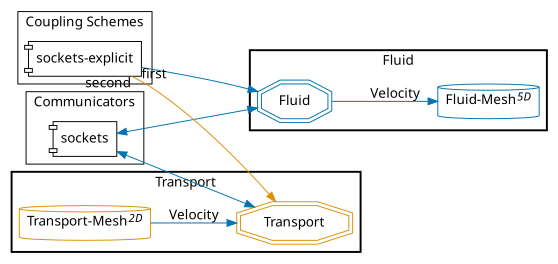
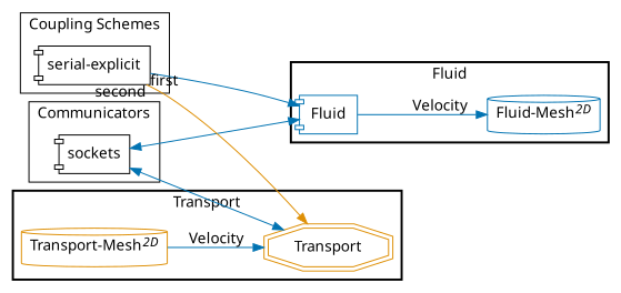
  digraph {
    compound=True
    fontname="Noto Sans"
    rankdir=LR
    splines=true
    node [fontname="Noto Sans" shape=component]
    edge [color="#0173B2" fontname="Noto Sans"]
    n1 [label=sockets]
-   n2 [label="sockets-explicit"]
-   Fluid [color="#0173B2" shape=doubleoctagon]
-   n4 [color="#0173B2" label=<Fluid-Mesh<SUP><I>5D</I></SUP>> shape=cylinder]
+   n2 [label="serial-explicit"]
+   Fluid [color="#0173B2"]
+   n4 [color="#0173B2" label=<Fluid-Mesh<SUP><I>2D</I></SUP>> shape=cylinder]
    Transport [color="#DE8F05" shape=doubleoctagon]
    n6 [color="#DE8F05" label=<Transport-Mesh<SUP><I>2D</I></SUP>> shape=cylinder]
    subgraph cluster_1 {
      label=Communicators
      n1
    }
    subgraph cluster_2 {
      label="Coupling Schemes"
      n2
    }
    subgraph cluster_3 {
      label=Fluid
      style=bold
      Fluid
      n4
    }
    subgraph cluster_4 {
      label=Transport
      style=bold
      Transport
      n6
    }
    n1 -> Fluid [dir=both]
    n1 -> Transport [dir=both]
    n2 -> Fluid [taillabel=first]
    n2 -> Transport [color="#DE8F05" taillabel=second]
    Fluid -> n4 [label=Velocity]
    n6 -> Transport [label=Velocity]
  }
